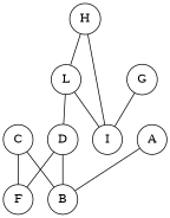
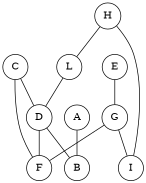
  graph {
    color=black
    fontcolor=black
    fontname="Times-Roman"
    fontsize=14
    node [color=black fontcolor=black fontname="Times-Roman" fontsize=14 shape=circle]
    edge [color=black fontcolor=black fontname="Times-Roman" fontsize=14]
    C [height=0.500000 width=0.500000]
    D [height=0.500000 width=0.500000]
    F [height=0.500000 width=0.500000]
    A [height=0.500000 width=0.500000]
    B [height=0.500000 width=0.500000]
+   E [height=0.500000 width=0.500000]
    G [height=0.500000 width=0.500000]
    I [height=0.500000 width=0.500000]
    H [height=0.500000 width=0.500000]
    L [height=0.500000 width=0.500000]
-   C -- B
+   C -- D
    C -- F
    D -- F
    D -- B
    A -- B
+   E -- G
+   G -- F
    G -- I
    H -- I
    H -- L
    L -- D
-   L -- I
  }
